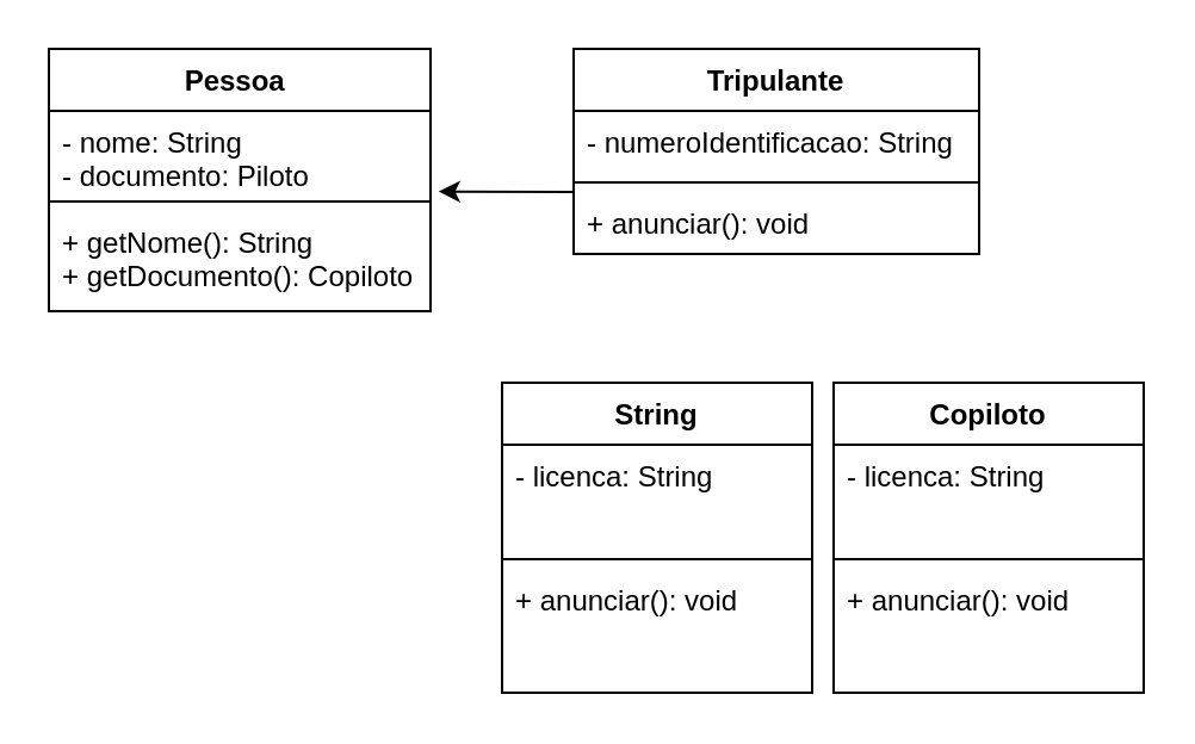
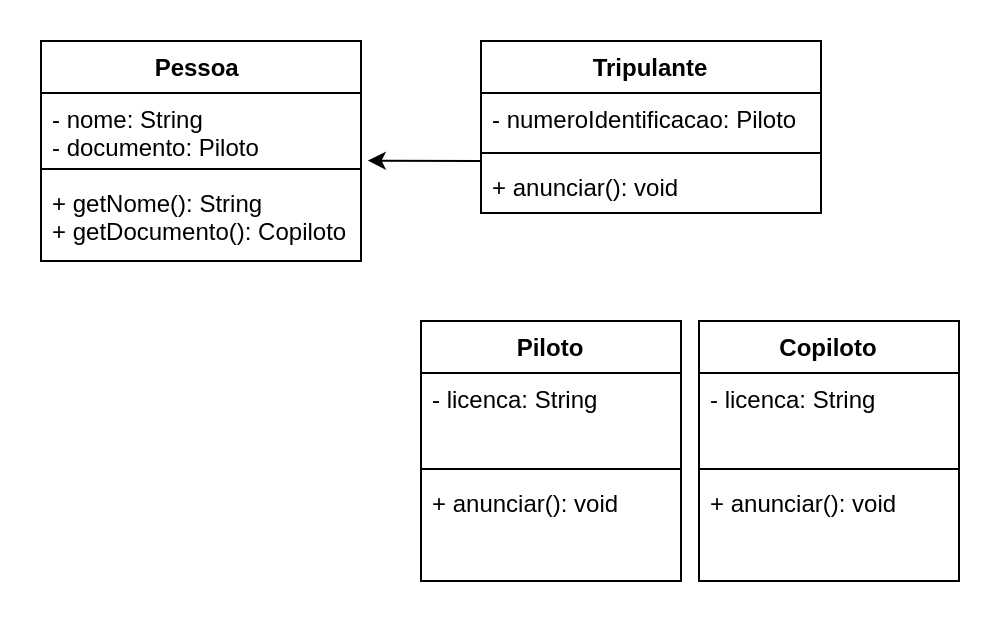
  <mxCell id="0" />
  <mxCell id="1" parent="0" />
  <mxCell id="2" value="Pessoa&amp;nbsp;" style="swimlane;fontStyle=1;align=center;verticalAlign=top;childLayout=stackLayout;horizontal=1;startSize=26;horizontalStack=0;resizeParent=1;resizeParentMax=0;resizeLast=0;collapsible=1;marginBottom=0;whiteSpace=wrap;html=1;" vertex="1" parent="1"><mxGeometry x="20" y="20" width="160" height="110" as="geometry" /></mxCell>
  <mxCell id="3" value="- nome: String&amp;nbsp;&lt;div&gt;- documento: Piloto&amp;nbsp;&lt;/div&gt;" style="text;strokeColor=none;fillColor=none;align=left;verticalAlign=top;spacingLeft=4;spacingRight=4;overflow=hidden;rotatable=0;points=[[0,0.5],[1,0.5]];portConstraint=eastwest;whiteSpace=wrap;html=1;" vertex="1" parent="2"><mxGeometry y="26" width="160" height="34" as="geometry" /></mxCell>
  <mxCell id="4" value="" style="line;strokeWidth=1;fillColor=none;align=left;verticalAlign=middle;spacingTop=-1;spacingLeft=3;spacingRight=3;rotatable=0;labelPosition=right;points=[];portConstraint=eastwest;strokeColor=inherit;" vertex="1" parent="2"><mxGeometry y="60" width="160" height="8" as="geometry" /></mxCell>
  <mxCell id="5" value="+ getNome(): String&amp;nbsp;&lt;div&gt;+ getDocumento(): Copiloto&lt;/div&gt;" style="text;strokeColor=none;fillColor=none;align=left;verticalAlign=top;spacingLeft=4;spacingRight=4;overflow=hidden;rotatable=0;points=[[0,0.5],[1,0.5]];portConstraint=eastwest;whiteSpace=wrap;html=1;" vertex="1" parent="2"><mxGeometry y="68" width="160" height="42" as="geometry" /></mxCell>
  <mxCell id="6" value="Tripulante" style="swimlane;fontStyle=1;align=center;verticalAlign=top;childLayout=stackLayout;horizontal=1;startSize=26;horizontalStack=0;resizeParent=1;resizeParentMax=0;resizeLast=0;collapsible=1;marginBottom=0;whiteSpace=wrap;html=1;" vertex="1" parent="1"><mxGeometry x="240" y="20" width="170" height="86" as="geometry" /></mxCell>
- <mxCell id="7" value="- numeroIdentificacao: String" style="text;strokeColor=none;fillColor=none;align=left;verticalAlign=top;spacingLeft=4;spacingRight=4;overflow=hidden;rotatable=0;points=[[0,0.5],[1,0.5]];portConstraint=eastwest;whiteSpace=wrap;html=1;" vertex="1" parent="6"><mxGeometry y="26" width="170" height="26" as="geometry" /></mxCell>
+ <mxCell id="7" value="- numeroIdentificacao: Piloto" style="text;strokeColor=none;fillColor=none;align=left;verticalAlign=top;spacingLeft=4;spacingRight=4;overflow=hidden;rotatable=0;points=[[0,0.5],[1,0.5]];portConstraint=eastwest;whiteSpace=wrap;html=1;" vertex="1" parent="6"><mxGeometry y="26" width="170" height="26" as="geometry" /></mxCell>
  <mxCell id="8" value="" style="line;strokeWidth=1;fillColor=none;align=left;verticalAlign=middle;spacingTop=-1;spacingLeft=3;spacingRight=3;rotatable=0;labelPosition=right;points=[];portConstraint=eastwest;strokeColor=inherit;" vertex="1" parent="6"><mxGeometry y="52" width="170" height="8" as="geometry" /></mxCell>
  <mxCell id="9" value="+ anunciar(): void" style="text;strokeColor=none;fillColor=none;align=left;verticalAlign=top;spacingLeft=4;spacingRight=4;overflow=hidden;rotatable=0;points=[[0,0.5],[1,0.5]];portConstraint=eastwest;whiteSpace=wrap;html=1;" vertex="1" parent="6"><mxGeometry y="60" width="170" height="26" as="geometry" /></mxCell>
  <mxCell id="10" value="" style="endArrow=classic;html=1;rounded=0;entryX=1.021;entryY=0.994;entryDx=0;entryDy=0;entryPerimeter=0;exitX=0;exitY=0;exitDx=0;exitDy=0;exitPerimeter=0;" edge="1" parent="1" source="9" target="3"><mxGeometry width="50" height="50" relative="1" as="geometry"><mxPoint x="190" y="100" as="sourcePoint" /><mxPoint x="240" y="50" as="targetPoint" /></mxGeometry></mxCell>
- <mxCell id="11" value="String" style="swimlane;fontStyle=1;align=center;verticalAlign=top;childLayout=stackLayout;horizontal=1;startSize=26;horizontalStack=0;resizeParent=1;resizeParentMax=0;resizeLast=0;collapsible=1;marginBottom=0;whiteSpace=wrap;html=1;" vertex="1" parent="1"><mxGeometry x="210" y="160" width="130" height="130" as="geometry" /></mxCell>
+ <mxCell id="11" value="Piloto" style="swimlane;fontStyle=1;align=center;verticalAlign=top;childLayout=stackLayout;horizontal=1;startSize=26;horizontalStack=0;resizeParent=1;resizeParentMax=0;resizeLast=0;collapsible=1;marginBottom=0;whiteSpace=wrap;html=1;" vertex="1" parent="1"><mxGeometry x="210" y="160" width="130" height="130" as="geometry" /></mxCell>
  <mxCell id="12" value="- licenca: String" style="text;strokeColor=none;fillColor=none;align=left;verticalAlign=top;spacingLeft=4;spacingRight=4;overflow=hidden;rotatable=0;points=[[0,0.5],[1,0.5]];portConstraint=eastwest;whiteSpace=wrap;html=1;" vertex="1" parent="11"><mxGeometry y="26" width="130" height="44" as="geometry" /></mxCell>
  <mxCell id="13" value="" style="line;strokeWidth=1;fillColor=none;align=left;verticalAlign=middle;spacingTop=-1;spacingLeft=3;spacingRight=3;rotatable=0;labelPosition=right;points=[];portConstraint=eastwest;strokeColor=inherit;" vertex="1" parent="11"><mxGeometry y="70" width="130" height="8" as="geometry" /></mxCell>
  <mxCell id="14" value="+ anunciar(): void" style="text;strokeColor=none;fillColor=none;align=left;verticalAlign=top;spacingLeft=4;spacingRight=4;overflow=hidden;rotatable=0;points=[[0,0.5],[1,0.5]];portConstraint=eastwest;whiteSpace=wrap;html=1;" vertex="1" parent="11"><mxGeometry y="78" width="130" height="52" as="geometry" /></mxCell>
  <mxCell id="15" value="Copiloto" style="swimlane;fontStyle=1;align=center;verticalAlign=top;childLayout=stackLayout;horizontal=1;startSize=26;horizontalStack=0;resizeParent=1;resizeParentMax=0;resizeLast=0;collapsible=1;marginBottom=0;whiteSpace=wrap;html=1;" vertex="1" parent="1"><mxGeometry x="349" y="160" width="130" height="130" as="geometry" /></mxCell>
  <mxCell id="16" value="- licenca: String" style="text;strokeColor=none;fillColor=none;align=left;verticalAlign=top;spacingLeft=4;spacingRight=4;overflow=hidden;rotatable=0;points=[[0,0.5],[1,0.5]];portConstraint=eastwest;whiteSpace=wrap;html=1;" vertex="1" parent="15"><mxGeometry y="26" width="130" height="44" as="geometry" /></mxCell>
  <mxCell id="17" value="" style="line;strokeWidth=1;fillColor=none;align=left;verticalAlign=middle;spacingTop=-1;spacingLeft=3;spacingRight=3;rotatable=0;labelPosition=right;points=[];portConstraint=eastwest;strokeColor=inherit;" vertex="1" parent="15"><mxGeometry y="70" width="130" height="8" as="geometry" /></mxCell>
  <mxCell id="18" value="+ anunciar(): void" style="text;strokeColor=none;fillColor=none;align=left;verticalAlign=top;spacingLeft=4;spacingRight=4;overflow=hidden;rotatable=0;points=[[0,0.5],[1,0.5]];portConstraint=eastwest;whiteSpace=wrap;html=1;" vertex="1" parent="15"><mxGeometry y="78" width="130" height="52" as="geometry" /></mxCell>
